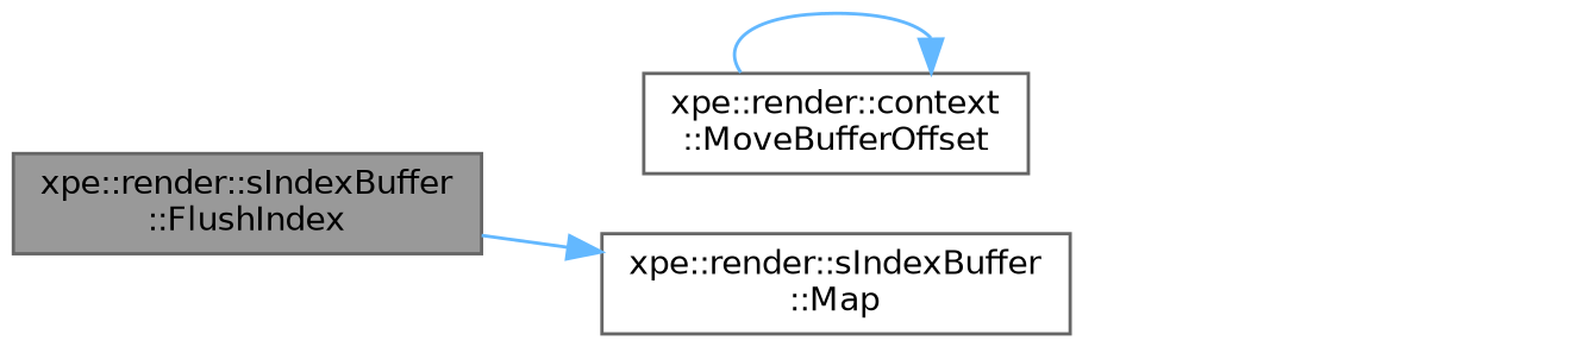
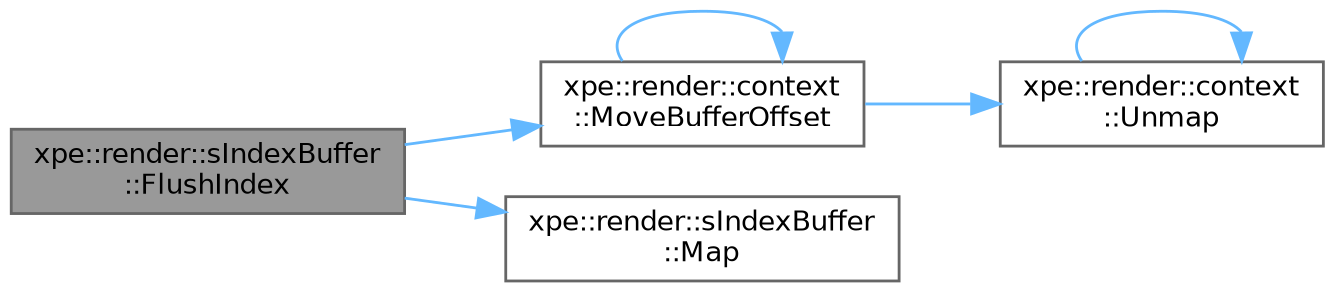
  digraph {
    rankdir=LR
    node [color=grey40 fillcolor=white fontname=Helvetica fontsize=10 shape=box style=filled]
    edge [color=steelblue1 fontname=Helvetica fontsize=10 labelfontname=Helvetica labelfontsize=10 style=solid]
    n1 [color=gray40 fillcolor=grey60 fontcolor=black height=0.2 label="xpe::render::sIndexBuffer\l::FlushIndex" width=0.4]
    n2 [height=0.2 label="xpe::render::context\l::MoveBufferOffset" width=0.4]
    n3 [height=0.2 label="xpe::render::sIndexBuffer\l::Map" width=0.4]
+   n4 [height=0.2 label="xpe::render::context\l::Unmap" width=0.4]
+   n1 -> n2
    n1 -> n3
    n2 -> n2
+   n2 -> n4
+   n4 -> n4
  }
